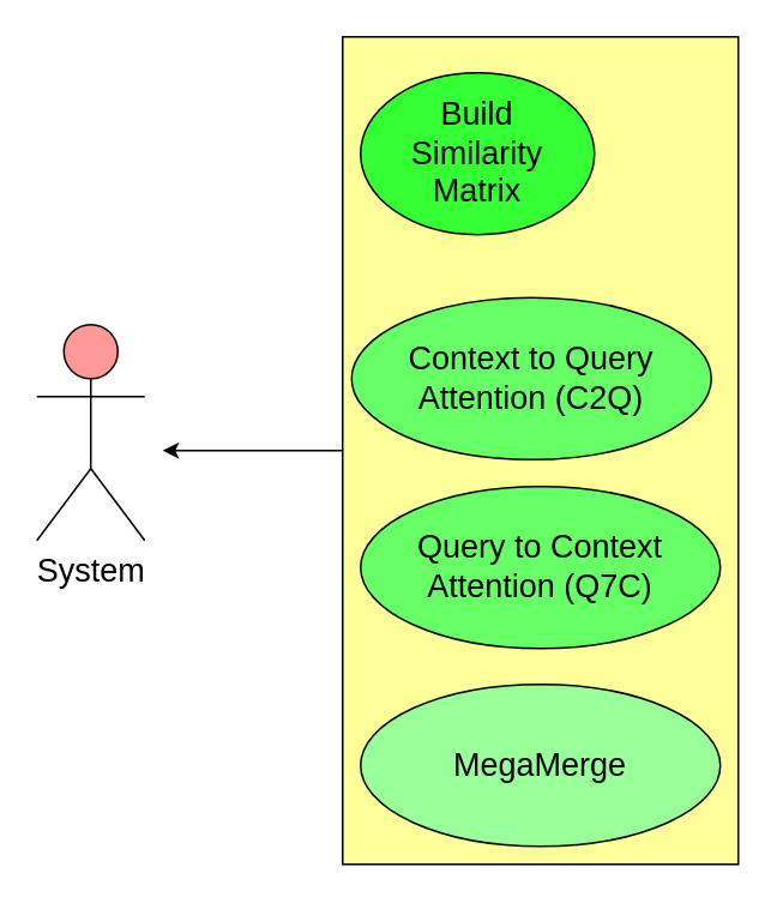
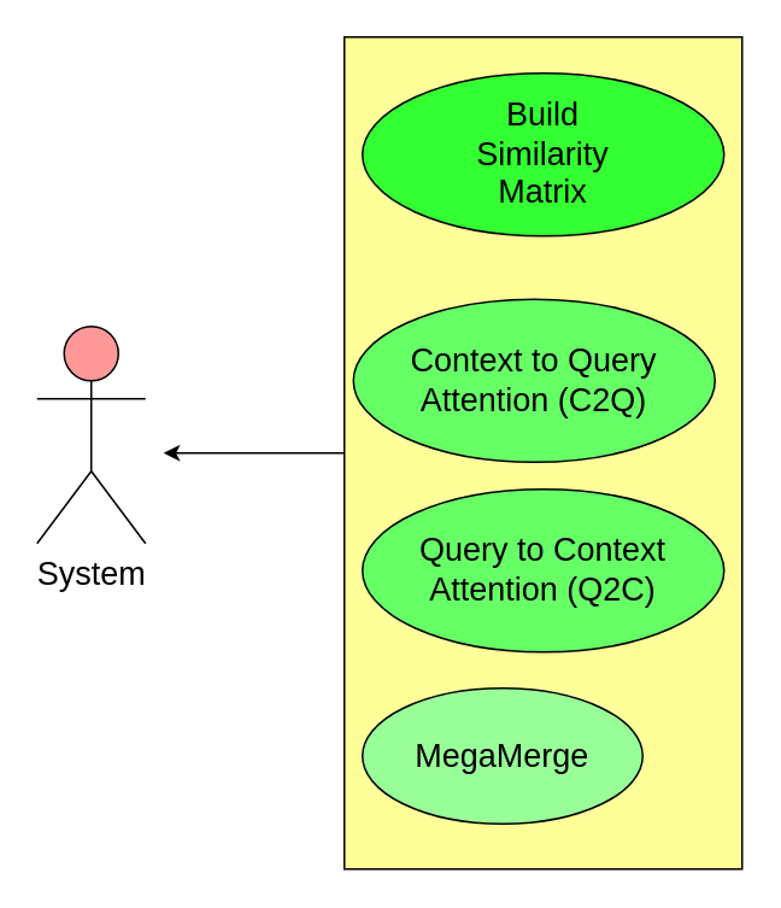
  <mxCell id="0" />
  <mxCell id="1" parent="0" />
  <mxCell id="2" style="edgeStyle=orthogonalEdgeStyle;rounded=0;orthogonalLoop=1;jettySize=auto;html=1;fillColor=#3333FF;" edge="1" parent="1" source="3"><mxGeometry relative="1" as="geometry"><mxPoint x="90" y="250" as="targetPoint" /></mxGeometry></mxCell>
  <mxCell id="3" value="" style="rounded=0;whiteSpace=wrap;html=1;fillColor=#FFFF99;" vertex="1" parent="1"><mxGeometry x="190" y="20" width="220" height="460" as="geometry" /></mxCell>
- <mxCell id="4" value="&lt;div&gt;&lt;font style=&quot;font-size: 18px&quot;&gt;Build&lt;/font&gt;&lt;/div&gt;&lt;div&gt;&lt;font style=&quot;font-size: 18px&quot;&gt;Similarity&lt;/font&gt;&lt;/div&gt;&lt;div&gt;&lt;font style=&quot;font-size: 18px&quot;&gt;Matrix&lt;br&gt;&lt;/font&gt;&lt;/div&gt;" style="ellipse;whiteSpace=wrap;html=1;fillColor=#33FF33;" vertex="1" parent="1"><mxGeometry x="200" y="40" width="130" height="90" as="geometry" /></mxCell>
- <mxCell id="5" value="&lt;div&gt;&lt;font style=&quot;font-size: 18px&quot;&gt;Query to Context&lt;/font&gt;&lt;/div&gt;&lt;div&gt;&lt;font style=&quot;font-size: 18px&quot;&gt;Attention (Q7C)&lt;/font&gt;&lt;br&gt;&lt;/div&gt;" style="ellipse;whiteSpace=wrap;html=1;fillColor=#66FF66;" vertex="1" parent="1"><mxGeometry x="200" y="270" width="200" height="90" as="geometry" /></mxCell>
+ <mxCell id="4" value="&lt;div&gt;&lt;font style=&quot;font-size: 18px&quot;&gt;Build&lt;/font&gt;&lt;/div&gt;&lt;div&gt;&lt;font style=&quot;font-size: 18px&quot;&gt;Similarity&lt;/font&gt;&lt;/div&gt;&lt;div&gt;&lt;font style=&quot;font-size: 18px&quot;&gt;Matrix&lt;br&gt;&lt;/font&gt;&lt;/div&gt;" style="ellipse;whiteSpace=wrap;html=1;fillColor=#33FF33;" vertex="1" parent="1"><mxGeometry x="200" y="40" width="200" height="90" as="geometry" /></mxCell>
+ <mxCell id="5" value="&lt;div&gt;&lt;font style=&quot;font-size: 18px&quot;&gt;Query to Context&lt;/font&gt;&lt;/div&gt;&lt;div&gt;&lt;font style=&quot;font-size: 18px&quot;&gt;Attention (Q2C)&lt;/font&gt;&lt;br&gt;&lt;/div&gt;" style="ellipse;whiteSpace=wrap;html=1;fillColor=#66FF66;" vertex="1" parent="1"><mxGeometry x="200" y="270" width="200" height="90" as="geometry" /></mxCell>
  <mxCell id="6" value="&lt;div&gt;&lt;font style=&quot;font-size: 18px&quot;&gt;Context to Query&lt;/font&gt;&lt;/div&gt;&lt;div&gt;&lt;font style=&quot;font-size: 18px&quot;&gt;Attention (C2Q)&lt;/font&gt;&lt;br&gt;&lt;/div&gt;" style="ellipse;whiteSpace=wrap;html=1;fillColor=#66FF66;" vertex="1" parent="1"><mxGeometry x="195" y="165" width="200" height="90" as="geometry" /></mxCell>
- <mxCell id="7" value="&lt;font style=&quot;font-size: 18px&quot;&gt;MegaMerge&lt;/font&gt;" style="ellipse;whiteSpace=wrap;html=1;fillColor=#99FF99;" vertex="1" parent="1"><mxGeometry x="200" y="380" width="200" height="90" as="geometry" /></mxCell>
+ <mxCell id="7" value="&lt;font style=&quot;font-size: 18px&quot;&gt;MegaMerge&lt;/font&gt;" style="ellipse;whiteSpace=wrap;html=1;fillColor=#99FF99;" vertex="1" parent="1"><mxGeometry x="200" y="380" width="155" height="75" as="geometry" /></mxCell>
  <mxCell id="8" value="&lt;font style=&quot;font-size: 18px&quot;&gt;System&lt;/font&gt;" style="shape=umlActor;verticalLabelPosition=bottom;verticalAlign=top;html=1;outlineConnect=0;fillColor=#FF9999;" vertex="1" parent="1"><mxGeometry x="20" y="180" width="60" height="120" as="geometry" /></mxCell>
